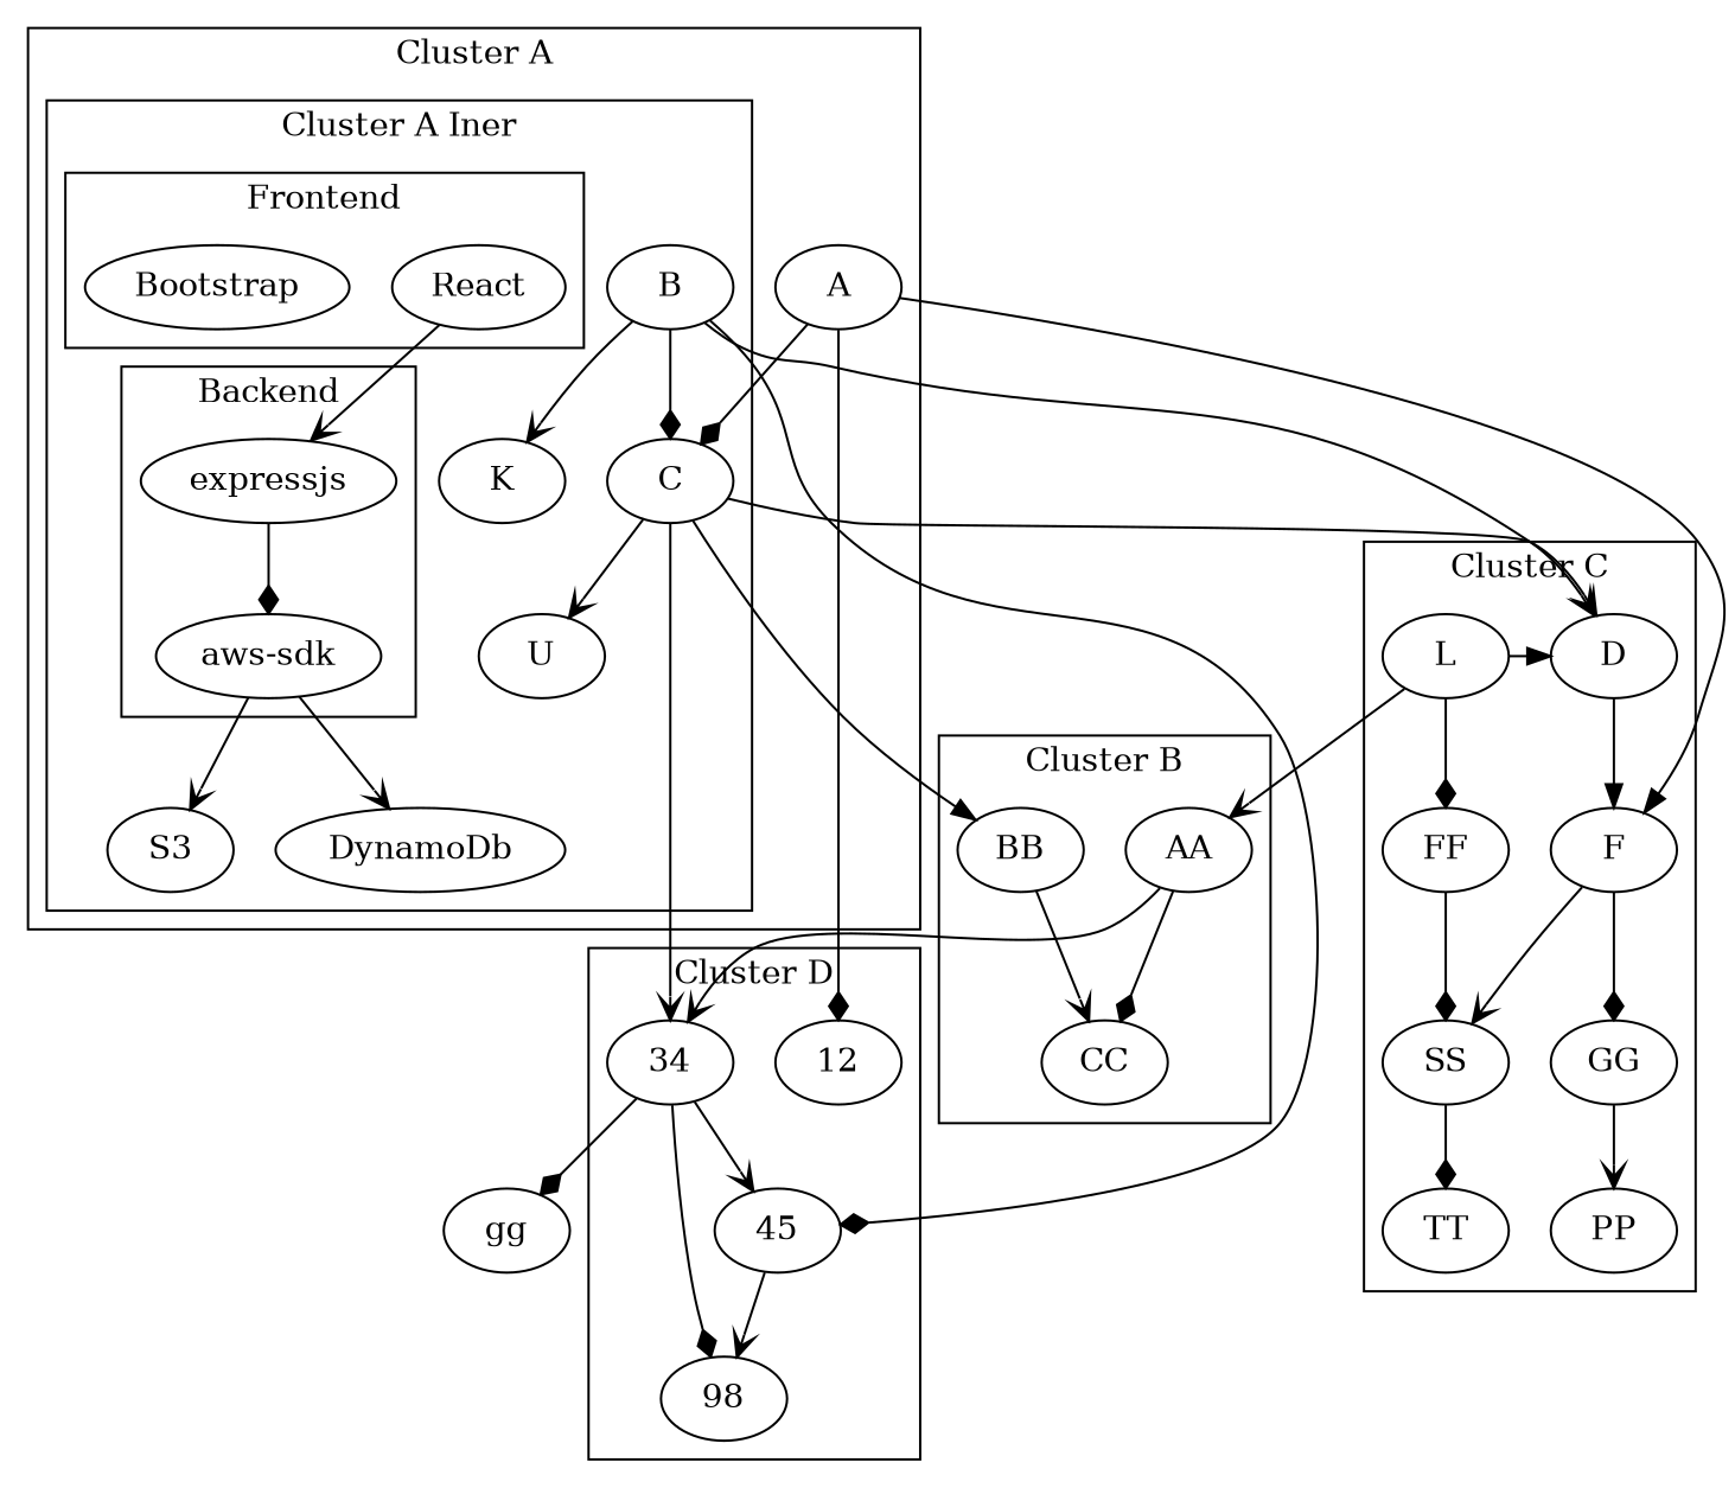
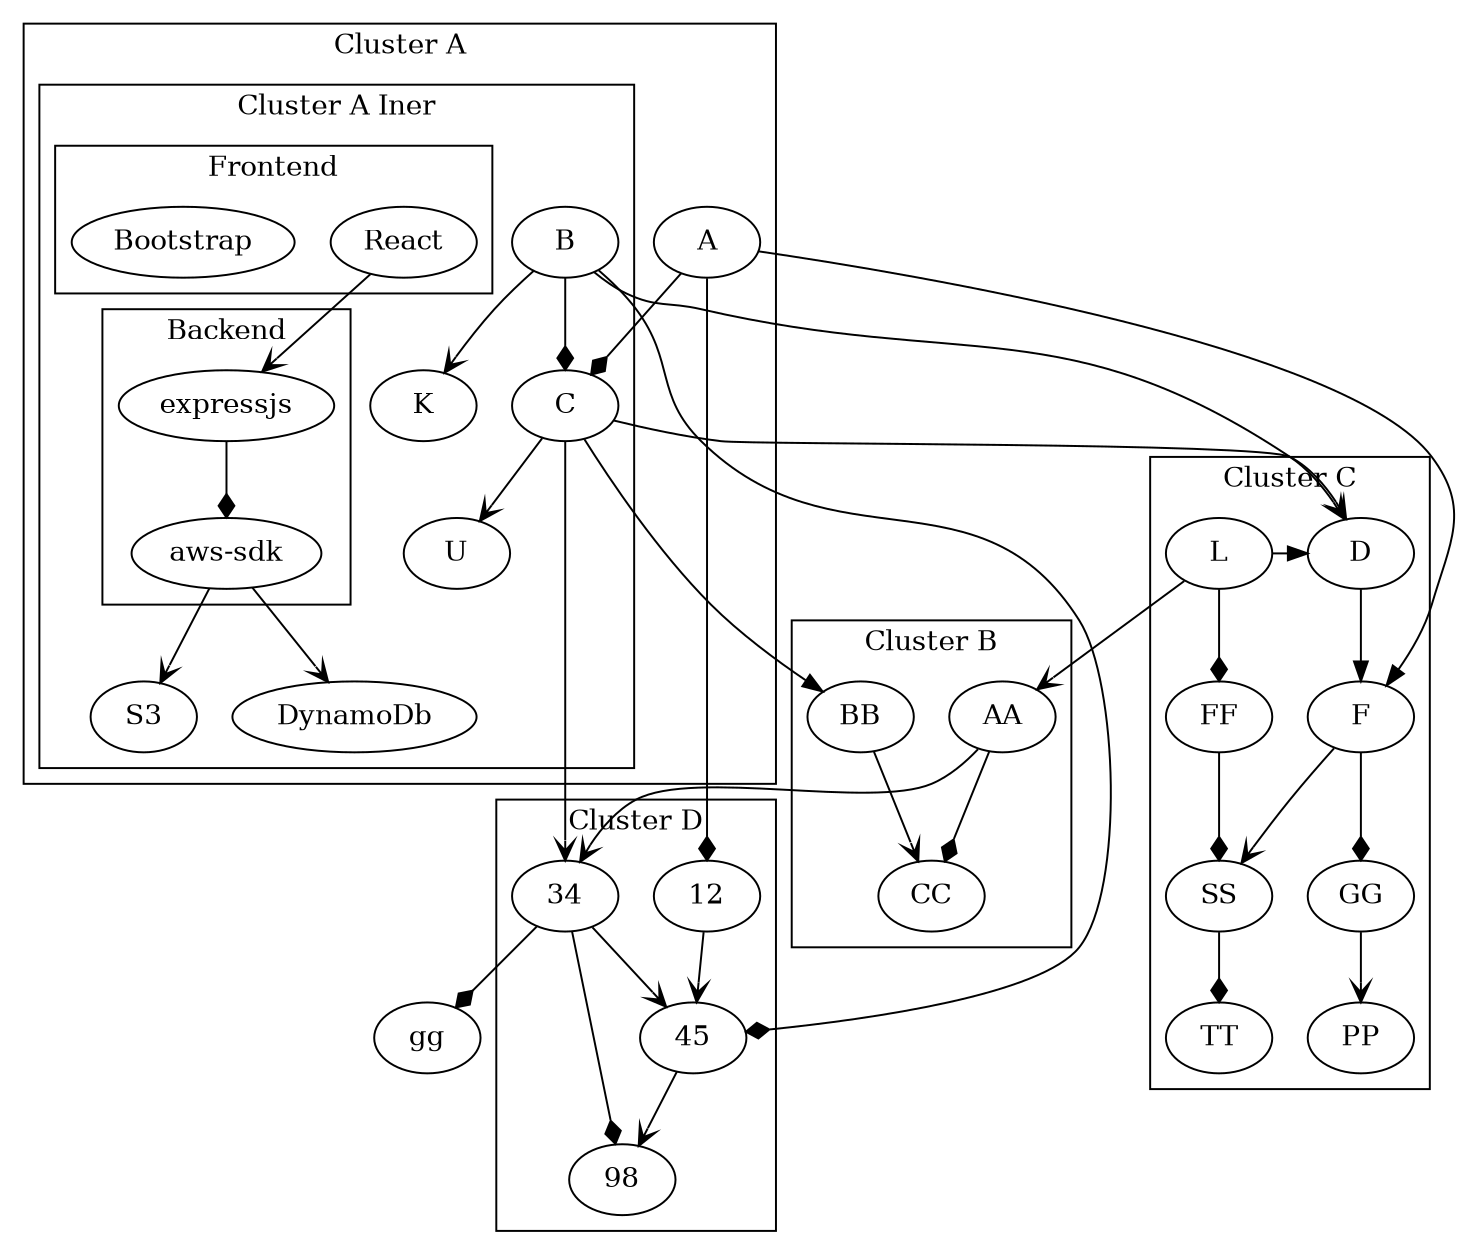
  digraph {
    edge [arrowhead=vee]
    React
    Bootstrap
    expressjs
    "aws-sdk"
    C
    U
    B
    K
    S3
    DynamoDb
    A
    BB
    CC
    AA
    L
    D
    GG
    PP
    SS
    TT
    F
    FF
    45
    98
    12
    34
    gg
    subgraph cluster_1 {
      label="Cluster A"
      A
      subgraph cluster_2 {
        label="Cluster A Iner"
        C
        U
        B
        K
        S3
        DynamoDb
        subgraph cluster_3 {
          label=Frontend
          React
          Bootstrap
        }
        subgraph cluster_4 {
          label=Backend
          expressjs
          "aws-sdk"
        }
      }
    }
    subgraph cluster_5 {
      label="Cluster B"
      BB
      CC
      AA
    }
    subgraph cluster_6 {
      label="Cluster C"
      GG
      PP
      SS
      TT
      F
      FF
      subgraph sub_7 {
        label="Cluster C"
        rank=same
        L
        D
      }
    }
    subgraph cluster_8 {
      label="Cluster D"
      45
      98
      12
      34
    }
    React -> expressjs
    expressjs -> "aws-sdk" [arrowhead=diamond]
    "aws-sdk" -> S3
    "aws-sdk" -> DynamoDb
    C -> U
    C -> BB [arrowhead=normal]
    C -> D
    C -> 34
    B -> C [arrowhead=diamond]
    B -> K
    B -> D
    B -> 45 [arrowhead=diamond]
    A -> C [arrowhead=diamond]
    A -> F [arrowhead=normal]
    A -> 12 [arrowhead=diamond]
    BB -> CC
    AA -> CC [arrowhead=diamond]
    AA -> 34
    L -> AA
    L -> D [arrowhead=normal]
    L -> FF [arrowhead=diamond]
    D -> F [arrowhead=normal]
    GG -> PP
    SS -> TT [arrowhead=diamond]
    F -> GG [arrowhead=diamond]
    F -> SS
    FF -> SS [arrowhead=diamond]
    45 -> 98
+   12 -> 45
    34 -> 45
    34 -> 98 [arrowhead=diamond]
    34 -> gg [arrowhead=diamond]
  }
